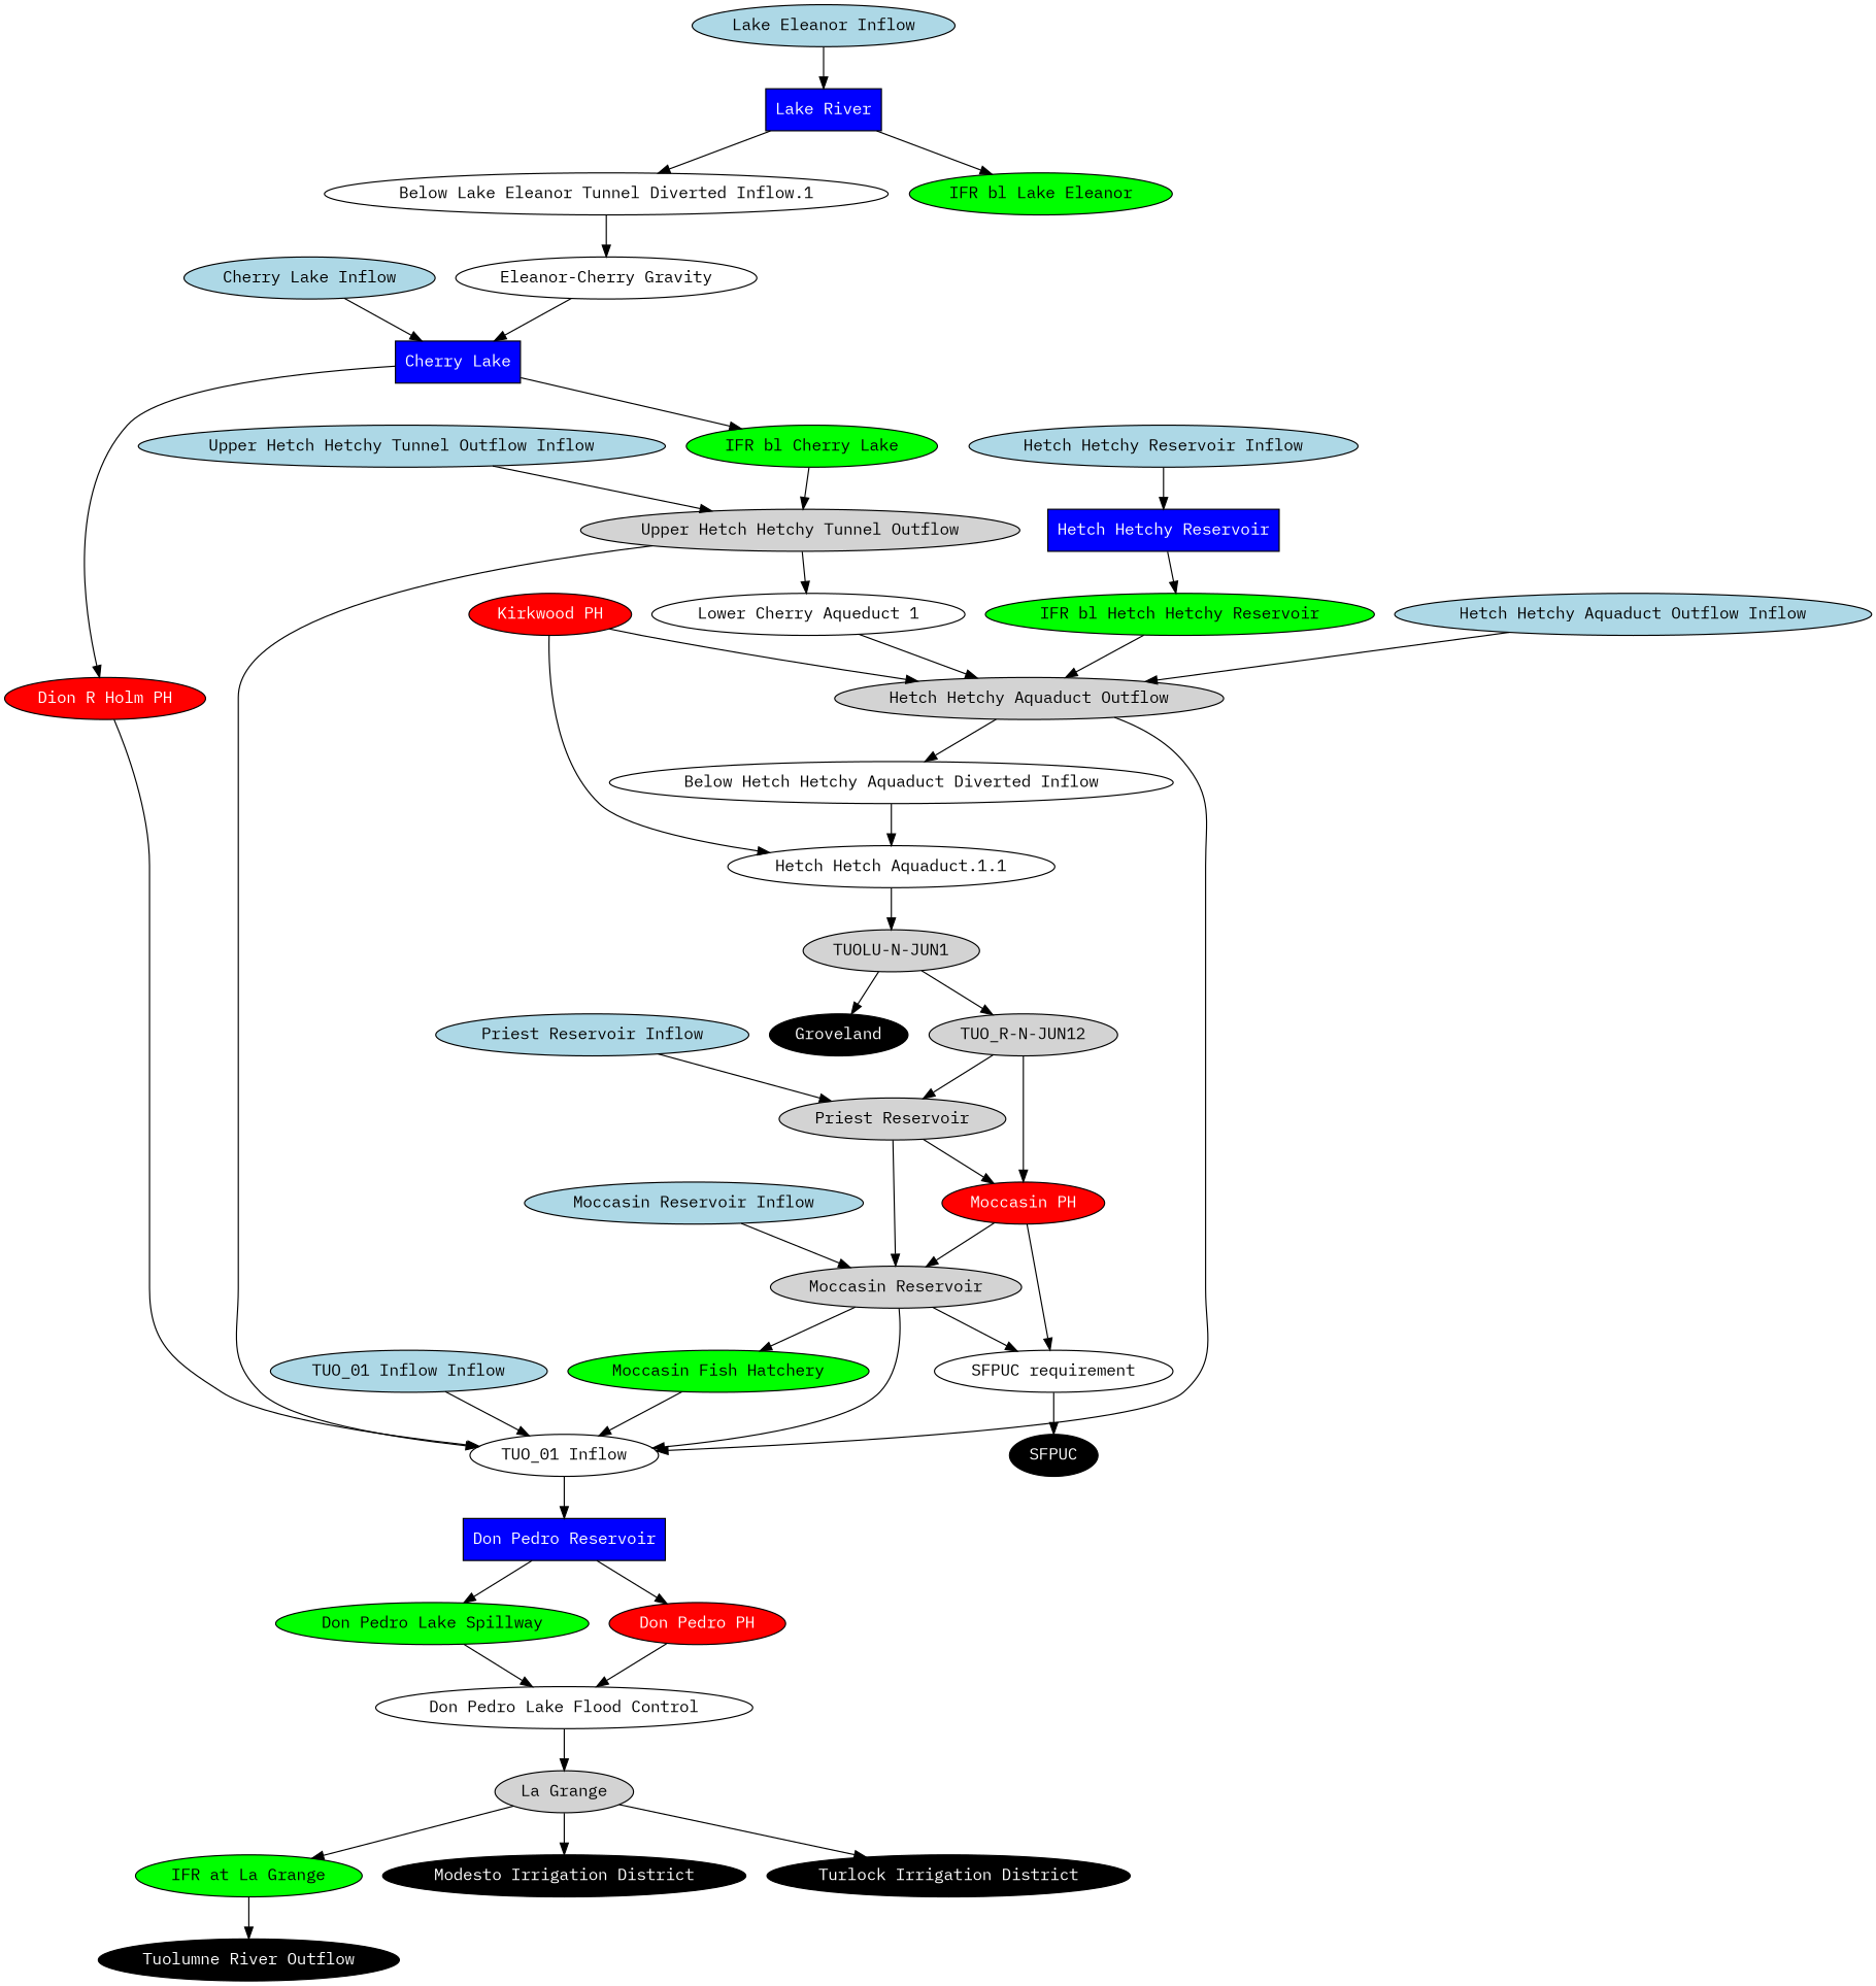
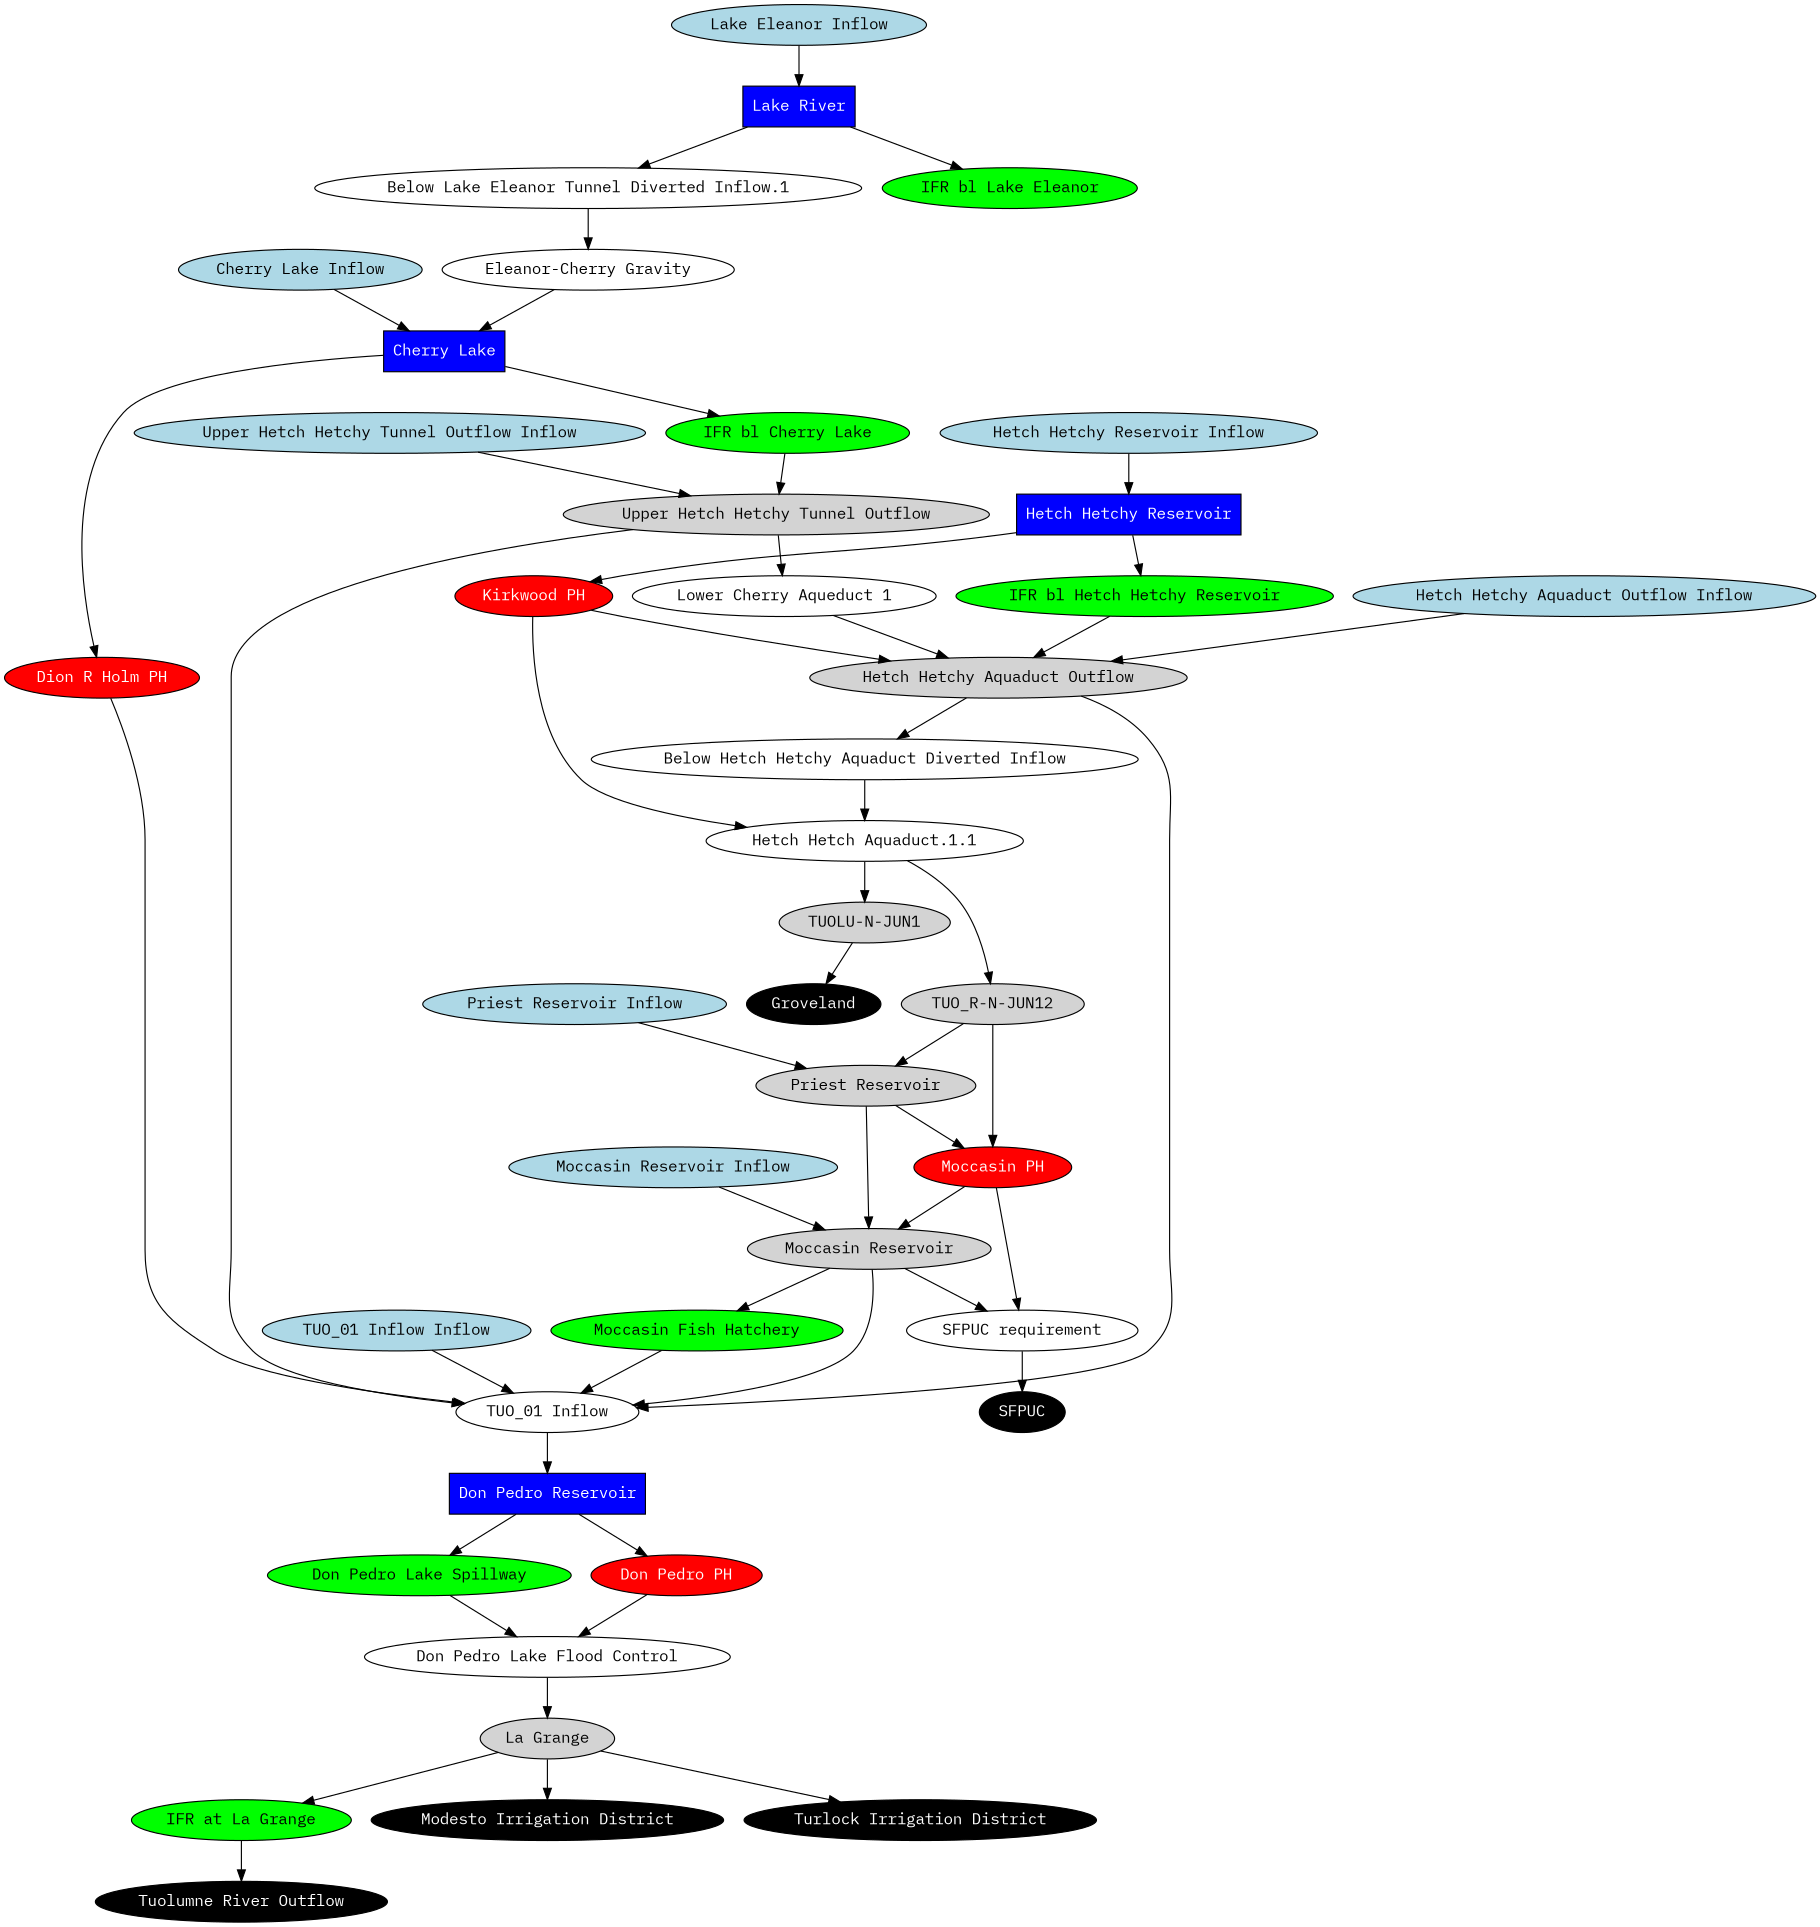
  digraph {
    fontname="IBM Plex Mono"
    node [fillcolor=lightblue fontcolor=black fontname="IBM Plex Mono" shape=oval style=filled]
    edge [fontname="IBM Plex Mono"]
    "TUO_01 Inflow Inflow"
    "TUO_01 Inflow" [fillcolor=white]
    "Don Pedro Reservoir" [fillcolor=blue fontcolor=white shape=rect]
    "Upper Hetch Hetchy Tunnel Outflow Inflow"
    "Upper Hetch Hetchy Tunnel Outflow" [fillcolor=lightgrey]
    "Lower Cherry Aqueduct 1" [fillcolor=white]
    "Cherry Lake Inflow"
    "Cherry Lake" [fillcolor=blue fontcolor=white shape=rect]
    "Dion R Holm PH" [fillcolor=red fontcolor=white]
    "IFR bl Cherry Lake" [fillcolor=green]
    "Lake Eleanor Inflow"
    n12 [fillcolor=blue fontcolor=white label="Lake River" shape=rect]
    "Below Lake Eleanor Tunnel Diverted Inflow.1" [fillcolor=white]
    "IFR bl Lake Eleanor" [fillcolor=green]
    "Hetch Hetchy Reservoir Inflow"
    "Hetch Hetchy Reservoir" [fillcolor=blue fontcolor=white shape=rect]
    "IFR bl Hetch Hetchy Reservoir" [fillcolor=green]
    "Kirkwood PH" [fillcolor=red fontcolor=white]
    "Moccasin Reservoir Inflow"
    "Moccasin Reservoir" [fillcolor=lightgrey]
    "Moccasin Fish Hatchery" [fillcolor=green]
    "SFPUC requirement" [fillcolor=white]
    "Priest Reservoir Inflow"
    "Priest Reservoir" [fillcolor=lightgrey]
    "Moccasin PH" [fillcolor=red fontcolor=white]
    "Hetch Hetchy Aquaduct Outflow Inflow"
    "Hetch Hetchy Aquaduct Outflow" [fillcolor=lightgrey]
    "Below Hetch Hetchy Aquaduct Diverted Inflow" [fillcolor=white]
    "Hetch Hetch Aquaduct.1.1" [fillcolor=white]
    "TUOLU-N-JUN1" [fillcolor=lightgrey]
    "Eleanor-Cherry Gravity" [fillcolor=white]
    "La Grange" [fillcolor=lightgrey]
    "Don Pedro Lake Flood Control" [fillcolor=white]
    "IFR at La Grange" [fillcolor=green]
    "Modesto Irrigation District" [fillcolor=black fontcolor=white]
    "Turlock Irrigation District" [fillcolor=black fontcolor=white]
    Groveland [fillcolor=black fontcolor=white]
    "TUO_R-N-JUN12" [fillcolor=lightgrey]
    "Don Pedro Lake Spillway" [fillcolor=green]
    "Don Pedro PH" [fillcolor=red fontcolor=white]
    "Tuolumne River Outflow" [fillcolor=black fontcolor=white]
    SFPUC [fillcolor=black fontcolor=white]
    "TUO_01 Inflow Inflow" -> "TUO_01 Inflow"
    "TUO_01 Inflow" -> "Don Pedro Reservoir"
    "Don Pedro Reservoir" -> "Don Pedro Lake Spillway"
    "Don Pedro Reservoir" -> "Don Pedro PH"
    "Upper Hetch Hetchy Tunnel Outflow Inflow" -> "Upper Hetch Hetchy Tunnel Outflow"
    "Upper Hetch Hetchy Tunnel Outflow" -> "TUO_01 Inflow"
    "Upper Hetch Hetchy Tunnel Outflow" -> "Lower Cherry Aqueduct 1"
    "Lower Cherry Aqueduct 1" -> "Hetch Hetchy Aquaduct Outflow"
    "Cherry Lake Inflow" -> "Cherry Lake"
    "Cherry Lake" -> "Dion R Holm PH"
    "Cherry Lake" -> "IFR bl Cherry Lake"
    "Dion R Holm PH" -> "TUO_01 Inflow"
    "IFR bl Cherry Lake" -> "Upper Hetch Hetchy Tunnel Outflow"
    "Lake Eleanor Inflow" -> n12
    n12 -> "Below Lake Eleanor Tunnel Diverted Inflow.1"
    n12 -> "IFR bl Lake Eleanor"
    "Below Lake Eleanor Tunnel Diverted Inflow.1" -> "Eleanor-Cherry Gravity"
    "Hetch Hetchy Reservoir Inflow" -> "Hetch Hetchy Reservoir"
    "Hetch Hetchy Reservoir" -> "IFR bl Hetch Hetchy Reservoir"
+   "Hetch Hetchy Reservoir" -> "Kirkwood PH"
    "IFR bl Hetch Hetchy Reservoir" -> "Hetch Hetchy Aquaduct Outflow"
    "Kirkwood PH" -> "Hetch Hetchy Aquaduct Outflow"
    "Kirkwood PH" -> "Hetch Hetch Aquaduct.1.1"
    "Moccasin Reservoir Inflow" -> "Moccasin Reservoir"
    "Moccasin Reservoir" -> "TUO_01 Inflow"
    "Moccasin Reservoir" -> "Moccasin Fish Hatchery"
    "Moccasin Reservoir" -> "SFPUC requirement"
    "Moccasin Fish Hatchery" -> "TUO_01 Inflow"
    "SFPUC requirement" -> SFPUC
    "Priest Reservoir Inflow" -> "Priest Reservoir"
    "Priest Reservoir" -> "Moccasin Reservoir"
    "Priest Reservoir" -> "Moccasin PH"
    "Moccasin PH" -> "Moccasin Reservoir"
    "Moccasin PH" -> "SFPUC requirement"
    "Hetch Hetchy Aquaduct Outflow Inflow" -> "Hetch Hetchy Aquaduct Outflow"
    "Hetch Hetchy Aquaduct Outflow" -> "TUO_01 Inflow"
    "Hetch Hetchy Aquaduct Outflow" -> "Below Hetch Hetchy Aquaduct Diverted Inflow"
    "Below Hetch Hetchy Aquaduct Diverted Inflow" -> "Hetch Hetch Aquaduct.1.1"
    "Hetch Hetch Aquaduct.1.1" -> "TUOLU-N-JUN1"
    "TUOLU-N-JUN1" -> Groveland
-   "TUOLU-N-JUN1" -> "TUO_R-N-JUN12"
+   "Hetch Hetch Aquaduct.1.1" -> "TUO_R-N-JUN12"
    "Eleanor-Cherry Gravity" -> "Cherry Lake"
    "La Grange" -> "IFR at La Grange"
    "La Grange" -> "Modesto Irrigation District"
    "La Grange" -> "Turlock Irrigation District"
    "Don Pedro Lake Flood Control" -> "La Grange"
    "IFR at La Grange" -> "Tuolumne River Outflow"
    "TUO_R-N-JUN12" -> "Priest Reservoir"
    "TUO_R-N-JUN12" -> "Moccasin PH"
    "Don Pedro Lake Spillway" -> "Don Pedro Lake Flood Control"
    "Don Pedro PH" -> "Don Pedro Lake Flood Control"
  }
